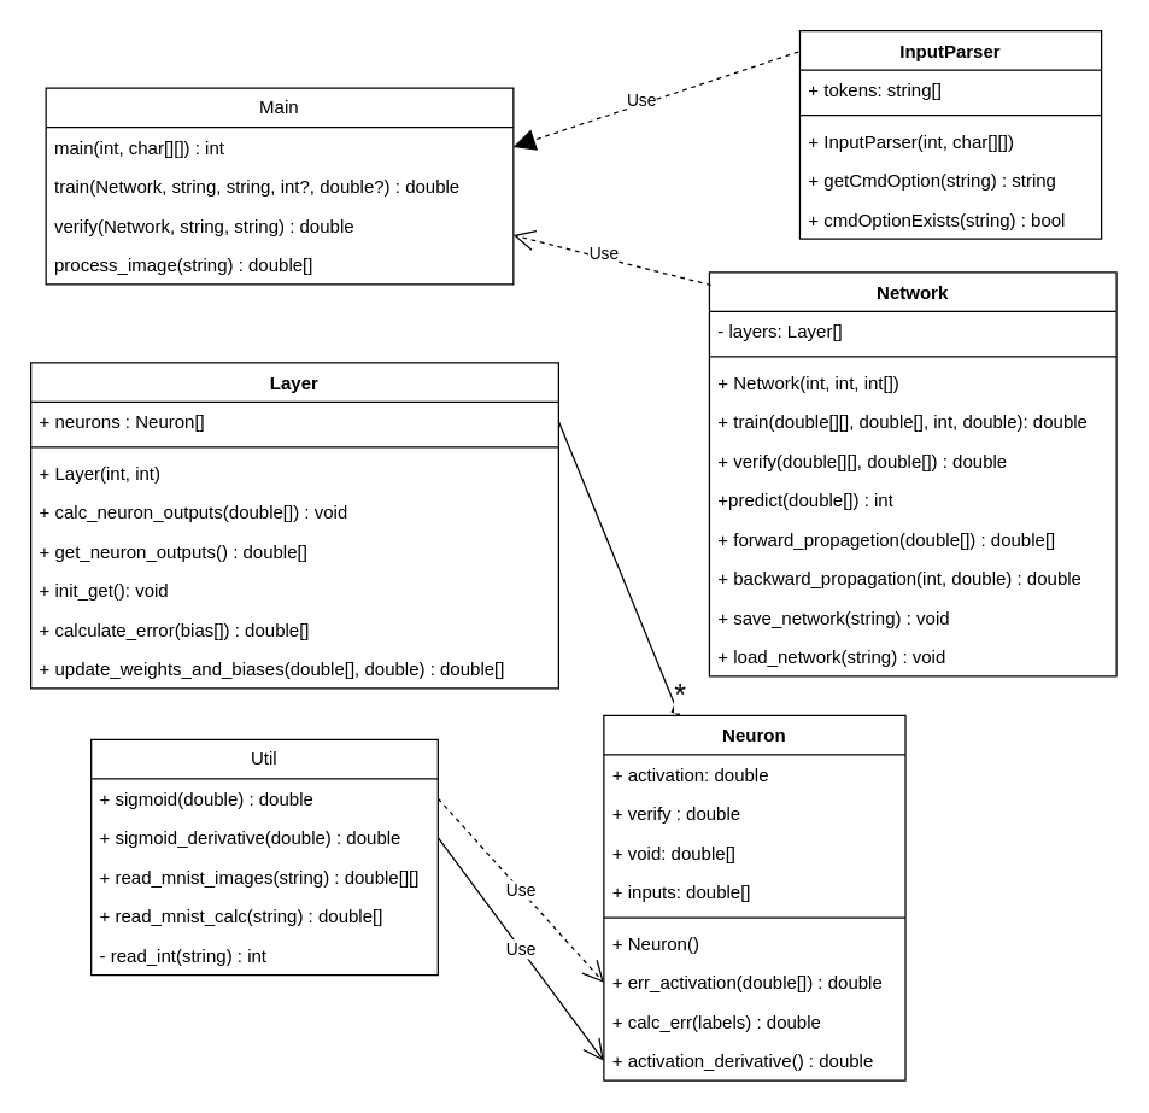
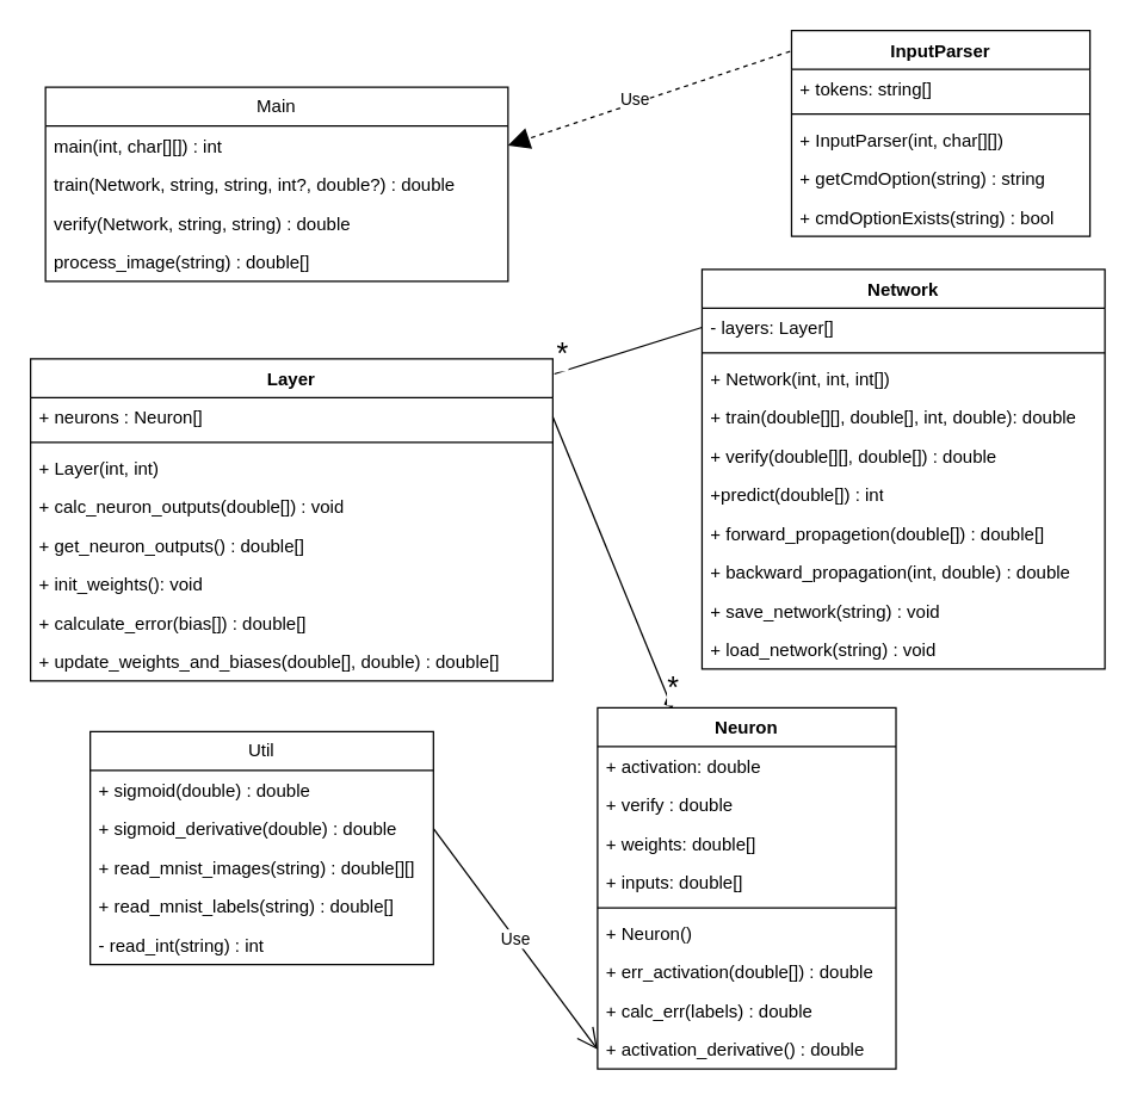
  <mxCell id="0" />
  <mxCell id="1" parent="0" />
  <mxCell id="2" value="Network" style="swimlane;fontStyle=1;align=center;verticalAlign=top;childLayout=stackLayout;horizontal=1;startSize=26;horizontalStack=0;resizeParent=1;resizeParentMax=0;resizeLast=0;collapsible=1;marginBottom=0;whiteSpace=wrap;html=1;" parent="1" vertex="1"><mxGeometry x="470" y="180" width="270" height="268" as="geometry" /></mxCell>
  <mxCell id="3" value="&lt;div&gt;- layers: Layer[]&lt;/div&gt;" style="text;strokeColor=none;fillColor=none;align=left;verticalAlign=top;spacingLeft=4;spacingRight=4;overflow=hidden;rotatable=0;points=[[0,0.5],[1,0.5]];portConstraint=eastwest;whiteSpace=wrap;html=1;" parent="2" vertex="1"><mxGeometry y="26" width="270" height="26" as="geometry" /></mxCell>
  <mxCell id="4" value="" style="line;strokeWidth=1;fillColor=none;align=left;verticalAlign=middle;spacingTop=-1;spacingLeft=3;spacingRight=3;rotatable=0;labelPosition=right;points=[];portConstraint=eastwest;strokeColor=inherit;" parent="2" vertex="1"><mxGeometry y="52" width="270" height="8" as="geometry" /></mxCell>
  <mxCell id="5" value="+ Network(int, int, int[])" style="text;strokeColor=none;fillColor=none;align=left;verticalAlign=top;spacingLeft=4;spacingRight=4;overflow=hidden;rotatable=0;points=[[0,0.5],[1,0.5]];portConstraint=eastwest;whiteSpace=wrap;html=1;" parent="2" vertex="1"><mxGeometry y="60" width="270" height="26" as="geometry" /></mxCell>
  <mxCell id="6" value="+ train(double[][], double[], int, double): double" style="text;strokeColor=none;fillColor=none;align=left;verticalAlign=top;spacingLeft=4;spacingRight=4;overflow=hidden;rotatable=0;points=[[0,0.5],[1,0.5]];portConstraint=eastwest;whiteSpace=wrap;html=1;" parent="2" vertex="1"><mxGeometry y="86" width="270" height="26" as="geometry" /></mxCell>
  <mxCell id="7" value="&lt;div&gt;+ verify(double[][], double[]) : double&lt;br&gt;&lt;/div&gt;" style="text;strokeColor=none;fillColor=none;align=left;verticalAlign=top;spacingLeft=4;spacingRight=4;overflow=hidden;rotatable=0;points=[[0,0.5],[1,0.5]];portConstraint=eastwest;whiteSpace=wrap;html=1;" parent="2" vertex="1"><mxGeometry y="112" width="270" height="26" as="geometry" /></mxCell>
  <mxCell id="8" value="+predict(double[]) : int" style="text;strokeColor=none;fillColor=none;align=left;verticalAlign=top;spacingLeft=4;spacingRight=4;overflow=hidden;rotatable=0;points=[[0,0.5],[1,0.5]];portConstraint=eastwest;whiteSpace=wrap;html=1;" parent="2" vertex="1"><mxGeometry y="138" width="270" height="26" as="geometry" /></mxCell>
  <mxCell id="9" value="+ forward_propagetion(double[]) : double[]" style="text;strokeColor=none;fillColor=none;align=left;verticalAlign=top;spacingLeft=4;spacingRight=4;overflow=hidden;rotatable=0;points=[[0,0.5],[1,0.5]];portConstraint=eastwest;whiteSpace=wrap;html=1;" vertex="1" parent="2"><mxGeometry y="164" width="270" height="26" as="geometry" /></mxCell>
  <mxCell id="10" value="+ backward_propagation(int, double) : double" style="text;strokeColor=none;fillColor=none;align=left;verticalAlign=top;spacingLeft=4;spacingRight=4;overflow=hidden;rotatable=0;points=[[0,0.5],[1,0.5]];portConstraint=eastwest;whiteSpace=wrap;html=1;" vertex="1" parent="2"><mxGeometry y="190" width="270" height="26" as="geometry" /></mxCell>
  <mxCell id="11" value="+ save_network(string) : void" style="text;strokeColor=none;fillColor=none;align=left;verticalAlign=top;spacingLeft=4;spacingRight=4;overflow=hidden;rotatable=0;points=[[0,0.5],[1,0.5]];portConstraint=eastwest;whiteSpace=wrap;html=1;" vertex="1" parent="2"><mxGeometry y="216" width="270" height="26" as="geometry" /></mxCell>
  <mxCell id="12" value="+ load_network(string) : void" style="text;strokeColor=none;fillColor=none;align=left;verticalAlign=top;spacingLeft=4;spacingRight=4;overflow=hidden;rotatable=0;points=[[0,0.5],[1,0.5]];portConstraint=eastwest;whiteSpace=wrap;html=1;" vertex="1" parent="2"><mxGeometry y="242" width="270" height="26" as="geometry" /></mxCell>
  <mxCell id="13" value="Layer" style="swimlane;fontStyle=1;align=center;verticalAlign=top;childLayout=stackLayout;horizontal=1;startSize=26;horizontalStack=0;resizeParent=1;resizeParentMax=0;resizeLast=0;collapsible=1;marginBottom=0;whiteSpace=wrap;html=1;" parent="1" vertex="1"><mxGeometry x="20" y="240" width="350" height="216" as="geometry" /></mxCell>
  <mxCell id="14" value="+&amp;nbsp;neurons : Neuron[]" style="text;strokeColor=none;fillColor=none;align=left;verticalAlign=top;spacingLeft=4;spacingRight=4;overflow=hidden;rotatable=0;points=[[0,0.5],[1,0.5]];portConstraint=eastwest;whiteSpace=wrap;html=1;" parent="13" vertex="1"><mxGeometry y="26" width="350" height="26" as="geometry" /></mxCell>
  <mxCell id="15" value="" style="line;strokeWidth=1;fillColor=none;align=left;verticalAlign=middle;spacingTop=-1;spacingLeft=3;spacingRight=3;rotatable=0;labelPosition=right;points=[];portConstraint=eastwest;strokeColor=inherit;" parent="13" vertex="1"><mxGeometry y="52" width="350" height="8" as="geometry" /></mxCell>
  <mxCell id="16" value="+ Layer(int, int)" style="text;strokeColor=none;fillColor=none;align=left;verticalAlign=top;spacingLeft=4;spacingRight=4;overflow=hidden;rotatable=0;points=[[0,0.5],[1,0.5]];portConstraint=eastwest;whiteSpace=wrap;html=1;" parent="13" vertex="1"><mxGeometry y="60" width="350" height="26" as="geometry" /></mxCell>
  <mxCell id="17" value="+ calc_neuron_outputs(double[]) : void" style="text;strokeColor=none;fillColor=none;align=left;verticalAlign=top;spacingLeft=4;spacingRight=4;overflow=hidden;rotatable=0;points=[[0,0.5],[1,0.5]];portConstraint=eastwest;whiteSpace=wrap;html=1;" parent="13" vertex="1"><mxGeometry y="86" width="350" height="26" as="geometry" /></mxCell>
  <mxCell id="18" value="+ get_neuron_outputs() : double[]" style="text;strokeColor=none;fillColor=none;align=left;verticalAlign=top;spacingLeft=4;spacingRight=4;overflow=hidden;rotatable=0;points=[[0,0.5],[1,0.5]];portConstraint=eastwest;whiteSpace=wrap;html=1;" parent="13" vertex="1"><mxGeometry y="112" width="350" height="26" as="geometry" /></mxCell>
- <mxCell id="19" value="+ init_get(): void" style="text;strokeColor=none;fillColor=none;align=left;verticalAlign=top;spacingLeft=4;spacingRight=4;overflow=hidden;rotatable=0;points=[[0,0.5],[1,0.5]];portConstraint=eastwest;whiteSpace=wrap;html=1;" vertex="1" parent="13"><mxGeometry y="138" width="350" height="26" as="geometry" /></mxCell>
+ <mxCell id="19" value="+ init_weights(): void" style="text;strokeColor=none;fillColor=none;align=left;verticalAlign=top;spacingLeft=4;spacingRight=4;overflow=hidden;rotatable=0;points=[[0,0.5],[1,0.5]];portConstraint=eastwest;whiteSpace=wrap;html=1;" vertex="1" parent="13"><mxGeometry y="138" width="350" height="26" as="geometry" /></mxCell>
  <mxCell id="20" value="+ calculate_error(bias[]) : double[]" style="text;strokeColor=none;fillColor=none;align=left;verticalAlign=top;spacingLeft=4;spacingRight=4;overflow=hidden;rotatable=0;points=[[0,0.5],[1,0.5]];portConstraint=eastwest;whiteSpace=wrap;html=1;" vertex="1" parent="13"><mxGeometry y="164" width="350" height="26" as="geometry" /></mxCell>
  <mxCell id="21" value="+ update_weights_and_biases(double[], double) : double[]" style="text;strokeColor=none;fillColor=none;align=left;verticalAlign=top;spacingLeft=4;spacingRight=4;overflow=hidden;rotatable=0;points=[[0,0.5],[1,0.5]];portConstraint=eastwest;whiteSpace=wrap;html=1;" vertex="1" parent="13"><mxGeometry y="190" width="350" height="26" as="geometry" /></mxCell>
+ <mxCell id="22" value="" style="endArrow=none;html=1;rounded=0;entryX=0;entryY=0.5;entryDx=0;entryDy=0;exitX=1.003;exitY=0.047;exitDx=0;exitDy=0;exitPerimeter=0;" parent="1" source="13" target="3" edge="1"><mxGeometry relative="1" as="geometry"><mxPoint x="310" y="250" as="sourcePoint" /><mxPoint x="470" y="250" as="targetPoint" /></mxGeometry></mxCell>
+ <mxCell id="23" value="&lt;sub&gt;&lt;font style=&quot;font-size: 20px;&quot;&gt;*&lt;/font&gt;&lt;/sub&gt;" style="edgeLabel;resizable=0;html=1;align=left;verticalAlign=bottom;" parent="22" connectable="0" vertex="1"><mxGeometry x="-1" relative="1" as="geometry" /></mxCell>
  <mxCell id="24" value="Neuron" style="swimlane;fontStyle=1;align=center;verticalAlign=top;childLayout=stackLayout;horizontal=1;startSize=26;horizontalStack=0;resizeParent=1;resizeParentMax=0;resizeLast=0;collapsible=1;marginBottom=0;whiteSpace=wrap;html=1;" parent="1" vertex="1"><mxGeometry x="400" y="474" width="200" height="242" as="geometry" /></mxCell>
  <mxCell id="25" value="+ activation: double" style="text;strokeColor=none;fillColor=none;align=left;verticalAlign=top;spacingLeft=4;spacingRight=4;overflow=hidden;rotatable=0;points=[[0,0.5],[1,0.5]];portConstraint=eastwest;whiteSpace=wrap;html=1;" parent="24" vertex="1"><mxGeometry y="26" width="200" height="26" as="geometry" /></mxCell>
  <mxCell id="26" value="&lt;div&gt;+ verify : double&lt;/div&gt;" style="text;strokeColor=none;fillColor=none;align=left;verticalAlign=top;spacingLeft=4;spacingRight=4;overflow=hidden;rotatable=0;points=[[0,0.5],[1,0.5]];portConstraint=eastwest;whiteSpace=wrap;html=1;" parent="24" vertex="1"><mxGeometry y="52" width="200" height="26" as="geometry" /></mxCell>
- <mxCell id="27" value="+ void: double[]" style="text;strokeColor=none;fillColor=none;align=left;verticalAlign=top;spacingLeft=4;spacingRight=4;overflow=hidden;rotatable=0;points=[[0,0.5],[1,0.5]];portConstraint=eastwest;whiteSpace=wrap;html=1;" vertex="1" parent="24"><mxGeometry y="78" width="200" height="26" as="geometry" /></mxCell>
+ <mxCell id="27" value="+ weights: double[]" style="text;strokeColor=none;fillColor=none;align=left;verticalAlign=top;spacingLeft=4;spacingRight=4;overflow=hidden;rotatable=0;points=[[0,0.5],[1,0.5]];portConstraint=eastwest;whiteSpace=wrap;html=1;" vertex="1" parent="24"><mxGeometry y="78" width="200" height="26" as="geometry" /></mxCell>
  <mxCell id="28" value="+ inputs: double[]" style="text;strokeColor=none;fillColor=none;align=left;verticalAlign=top;spacingLeft=4;spacingRight=4;overflow=hidden;rotatable=0;points=[[0,0.5],[1,0.5]];portConstraint=eastwest;whiteSpace=wrap;html=1;" vertex="1" parent="24"><mxGeometry y="104" width="200" height="26" as="geometry" /></mxCell>
  <mxCell id="29" value="" style="line;strokeWidth=1;fillColor=none;align=left;verticalAlign=middle;spacingTop=-1;spacingLeft=3;spacingRight=3;rotatable=0;labelPosition=right;points=[];portConstraint=eastwest;strokeColor=inherit;" parent="24" vertex="1"><mxGeometry y="130" width="200" height="8" as="geometry" /></mxCell>
  <mxCell id="30" value="&lt;div&gt;+ Neuron()&lt;/div&gt;" style="text;strokeColor=none;fillColor=none;align=left;verticalAlign=top;spacingLeft=4;spacingRight=4;overflow=hidden;rotatable=0;points=[[0,0.5],[1,0.5]];portConstraint=eastwest;whiteSpace=wrap;html=1;" parent="24" vertex="1"><mxGeometry y="138" width="200" height="26" as="geometry" /></mxCell>
  <mxCell id="31" value="+ err_activation(double[]) : double" style="text;strokeColor=none;fillColor=none;align=left;verticalAlign=top;spacingLeft=4;spacingRight=4;overflow=hidden;rotatable=0;points=[[0,0.5],[1,0.5]];portConstraint=eastwest;whiteSpace=wrap;html=1;" parent="24" vertex="1"><mxGeometry y="164" width="200" height="26" as="geometry" /></mxCell>
  <mxCell id="32" value="+ calc_err(labels) : double" style="text;strokeColor=none;fillColor=none;align=left;verticalAlign=top;spacingLeft=4;spacingRight=4;overflow=hidden;rotatable=0;points=[[0,0.5],[1,0.5]];portConstraint=eastwest;whiteSpace=wrap;html=1;" parent="24" vertex="1"><mxGeometry y="190" width="200" height="26" as="geometry" /></mxCell>
  <mxCell id="33" value="+ activation_derivative() : double" style="text;strokeColor=none;fillColor=none;align=left;verticalAlign=top;spacingLeft=4;spacingRight=4;overflow=hidden;rotatable=0;points=[[0,0.5],[1,0.5]];portConstraint=eastwest;whiteSpace=wrap;html=1;" parent="24" vertex="1"><mxGeometry y="216" width="200" height="26" as="geometry" /></mxCell>
  <mxCell id="34" value="" style="endArrow=diamond;html=1;rounded=0;exitX=1;exitY=0.5;exitDx=0;exitDy=0;entryX=0.25;entryY=0;entryDx=0;entryDy=0;" parent="1" source="14" target="24" edge="1"><mxGeometry relative="1" as="geometry"><mxPoint x="340" y="590" as="sourcePoint" /><mxPoint x="500" y="590" as="targetPoint" /></mxGeometry></mxCell>
  <mxCell id="35" value="&lt;font size=&quot;1&quot;&gt;&lt;sub style=&quot;font-size: 20px;&quot;&gt;*&lt;/sub&gt;&lt;/font&gt;" style="edgeLabel;resizable=0;html=1;align=right;verticalAlign=bottom;" parent="34" connectable="0" vertex="1"><mxGeometry x="1" relative="1" as="geometry"><mxPoint x="5" as="offset" /></mxGeometry></mxCell>
  <mxCell id="36" value="Util" style="swimlane;fontStyle=0;childLayout=stackLayout;horizontal=1;startSize=26;fillColor=none;horizontalStack=0;resizeParent=1;resizeParentMax=0;resizeLast=0;collapsible=1;marginBottom=0;whiteSpace=wrap;html=1;" parent="1" vertex="1"><mxGeometry x="60" y="490" width="230" height="156" as="geometry" /></mxCell>
  <mxCell id="37" value="+ sigmoid(double) : double" style="text;strokeColor=none;fillColor=none;align=left;verticalAlign=top;spacingLeft=4;spacingRight=4;overflow=hidden;rotatable=0;points=[[0,0.5],[1,0.5]];portConstraint=eastwest;whiteSpace=wrap;html=1;" parent="36" vertex="1"><mxGeometry y="26" width="230" height="26" as="geometry" /></mxCell>
  <mxCell id="38" value="+ sigmoid_derivative(double) : double" style="text;strokeColor=none;fillColor=none;align=left;verticalAlign=top;spacingLeft=4;spacingRight=4;overflow=hidden;rotatable=0;points=[[0,0.5],[1,0.5]];portConstraint=eastwest;whiteSpace=wrap;html=1;" parent="36" vertex="1"><mxGeometry y="52" width="230" height="26" as="geometry" /></mxCell>
  <mxCell id="39" value="+ read_mnist_images(string) : double[][]" style="text;strokeColor=none;fillColor=none;align=left;verticalAlign=top;spacingLeft=4;spacingRight=4;overflow=hidden;rotatable=0;points=[[0,0.5],[1,0.5]];portConstraint=eastwest;whiteSpace=wrap;html=1;" vertex="1" parent="36"><mxGeometry y="78" width="230" height="26" as="geometry" /></mxCell>
- <mxCell id="40" value="+ read_mnist_calc(string) : double[]" style="text;strokeColor=none;fillColor=none;align=left;verticalAlign=top;spacingLeft=4;spacingRight=4;overflow=hidden;rotatable=0;points=[[0,0.5],[1,0.5]];portConstraint=eastwest;whiteSpace=wrap;html=1;" vertex="1" parent="36"><mxGeometry y="104" width="230" height="26" as="geometry" /></mxCell>
+ <mxCell id="40" value="+ read_mnist_labels(string) : double[]" style="text;strokeColor=none;fillColor=none;align=left;verticalAlign=top;spacingLeft=4;spacingRight=4;overflow=hidden;rotatable=0;points=[[0,0.5],[1,0.5]];portConstraint=eastwest;whiteSpace=wrap;html=1;" vertex="1" parent="36"><mxGeometry y="104" width="230" height="26" as="geometry" /></mxCell>
  <mxCell id="41" value="- read_int(string) : int" style="text;strokeColor=none;fillColor=none;align=left;verticalAlign=top;spacingLeft=4;spacingRight=4;overflow=hidden;rotatable=0;points=[[0,0.5],[1,0.5]];portConstraint=eastwest;whiteSpace=wrap;html=1;" vertex="1" parent="36"><mxGeometry y="130" width="230" height="26" as="geometry" /></mxCell>
  <mxCell id="42" value="Use" style="endArrow=open;endSize=12;dashed=0;html=1;rounded=0;entryX=0;entryY=0.5;entryDx=0;entryDy=0;exitX=1;exitY=0.5;exitDx=0;exitDy=0;" parent="1" source="38" target="33" edge="1"><mxGeometry width="160" relative="1" as="geometry"><mxPoint x="340" y="700" as="sourcePoint" /><mxPoint x="500" y="700" as="targetPoint" /></mxGeometry></mxCell>
- <mxCell id="43" value="Use" style="endArrow=open;endSize=12;dashed=1;html=1;rounded=0;exitX=1;exitY=0.5;exitDx=0;exitDy=0;entryX=0;entryY=0.5;entryDx=0;entryDy=0;" parent="1" source="37" target="31" edge="1"><mxGeometry width="160" relative="1" as="geometry"><mxPoint x="330" y="690" as="sourcePoint" /><mxPoint x="490" y="690" as="targetPoint" /></mxGeometry></mxCell>
  <mxCell id="44" value="Main" style="swimlane;fontStyle=0;childLayout=stackLayout;horizontal=1;startSize=26;fillColor=none;horizontalStack=0;resizeParent=1;resizeParentMax=0;resizeLast=0;collapsible=1;marginBottom=0;whiteSpace=wrap;html=1;" parent="1" vertex="1"><mxGeometry x="30" y="58" width="310" height="130" as="geometry" /></mxCell>
  <mxCell id="45" value="main(int, char[][]) : int" style="text;strokeColor=none;fillColor=none;align=left;verticalAlign=top;spacingLeft=4;spacingRight=4;overflow=hidden;rotatable=0;points=[[0,0.5],[1,0.5]];portConstraint=eastwest;whiteSpace=wrap;html=1;" parent="44" vertex="1"><mxGeometry y="26" width="310" height="26" as="geometry" /></mxCell>
  <mxCell id="46" value="train(Network, string, string, int?, double?) : double" style="text;strokeColor=none;fillColor=none;align=left;verticalAlign=top;spacingLeft=4;spacingRight=4;overflow=hidden;rotatable=0;points=[[0,0.5],[1,0.5]];portConstraint=eastwest;whiteSpace=wrap;html=1;" vertex="1" parent="44"><mxGeometry y="52" width="310" height="26" as="geometry" /></mxCell>
  <mxCell id="47" value="verify(Network, string, string) : double" style="text;strokeColor=none;fillColor=none;align=left;verticalAlign=top;spacingLeft=4;spacingRight=4;overflow=hidden;rotatable=0;points=[[0,0.5],[1,0.5]];portConstraint=eastwest;whiteSpace=wrap;html=1;" vertex="1" parent="44"><mxGeometry y="78" width="310" height="26" as="geometry" /></mxCell>
  <mxCell id="48" value="process_image(string) : double[]" style="text;strokeColor=none;fillColor=none;align=left;verticalAlign=top;spacingLeft=4;spacingRight=4;overflow=hidden;rotatable=0;points=[[0,0.5],[1,0.5]];portConstraint=eastwest;whiteSpace=wrap;html=1;" vertex="1" parent="44"><mxGeometry y="104" width="310" height="26" as="geometry" /></mxCell>
- <mxCell id="49" value="Use" style="endArrow=open;endSize=12;dashed=1;html=1;rounded=0;entryX=1;entryY=0.75;entryDx=0;entryDy=0;exitX=0.004;exitY=0.032;exitDx=0;exitDy=0;exitPerimeter=0;" parent="1" source="2" target="44" edge="1"><mxGeometry x="0.099" y="-3" width="160" relative="1" as="geometry"><mxPoint x="370" y="70" as="sourcePoint" /><mxPoint x="970" y="600" as="targetPoint" /><mxPoint as="offset" /></mxGeometry></mxCell>
  <mxCell id="50" value="InputParser" style="swimlane;fontStyle=1;align=center;verticalAlign=top;childLayout=stackLayout;horizontal=1;startSize=26;horizontalStack=0;resizeParent=1;resizeParentMax=0;resizeLast=0;collapsible=1;marginBottom=0;whiteSpace=wrap;html=1;" vertex="1" parent="1"><mxGeometry x="530" y="20" width="200" height="138" as="geometry" /></mxCell>
  <mxCell id="51" value="+ tokens: string[]" style="text;strokeColor=none;fillColor=none;align=left;verticalAlign=top;spacingLeft=4;spacingRight=4;overflow=hidden;rotatable=0;points=[[0,0.5],[1,0.5]];portConstraint=eastwest;whiteSpace=wrap;html=1;" vertex="1" parent="50"><mxGeometry y="26" width="200" height="26" as="geometry" /></mxCell>
  <mxCell id="52" value="" style="line;strokeWidth=1;fillColor=none;align=left;verticalAlign=middle;spacingTop=-1;spacingLeft=3;spacingRight=3;rotatable=0;labelPosition=right;points=[];portConstraint=eastwest;strokeColor=inherit;" vertex="1" parent="50"><mxGeometry y="52" width="200" height="8" as="geometry" /></mxCell>
  <mxCell id="53" value="+ InputParser(int, char[][])" style="text;strokeColor=none;fillColor=none;align=left;verticalAlign=top;spacingLeft=4;spacingRight=4;overflow=hidden;rotatable=0;points=[[0,0.5],[1,0.5]];portConstraint=eastwest;whiteSpace=wrap;html=1;" vertex="1" parent="50"><mxGeometry y="60" width="200" height="26" as="geometry" /></mxCell>
  <mxCell id="54" value="+ getCmdOption(string) : string" style="text;strokeColor=none;fillColor=none;align=left;verticalAlign=top;spacingLeft=4;spacingRight=4;overflow=hidden;rotatable=0;points=[[0,0.5],[1,0.5]];portConstraint=eastwest;whiteSpace=wrap;html=1;" vertex="1" parent="50"><mxGeometry y="86" width="200" height="26" as="geometry" /></mxCell>
  <mxCell id="55" value="+ cmdOptionExists(string) : bool" style="text;strokeColor=none;fillColor=none;align=left;verticalAlign=top;spacingLeft=4;spacingRight=4;overflow=hidden;rotatable=0;points=[[0,0.5],[1,0.5]];portConstraint=eastwest;whiteSpace=wrap;html=1;" vertex="1" parent="50"><mxGeometry y="112" width="200" height="26" as="geometry" /></mxCell>
  <mxCell id="56" value="Use" style="endArrow=block;endSize=12;dashed=1;html=1;rounded=0;entryX=1;entryY=0.5;entryDx=0;entryDy=0;exitX=-0.005;exitY=0.101;exitDx=0;exitDy=0;exitPerimeter=0;" edge="1" parent="1" source="50" target="45"><mxGeometry x="0.099" y="-3" width="160" relative="1" as="geometry"><mxPoint x="501" y="83" as="sourcePoint" /><mxPoint x="370" y="50" as="targetPoint" /><mxPoint as="offset" /></mxGeometry></mxCell>
